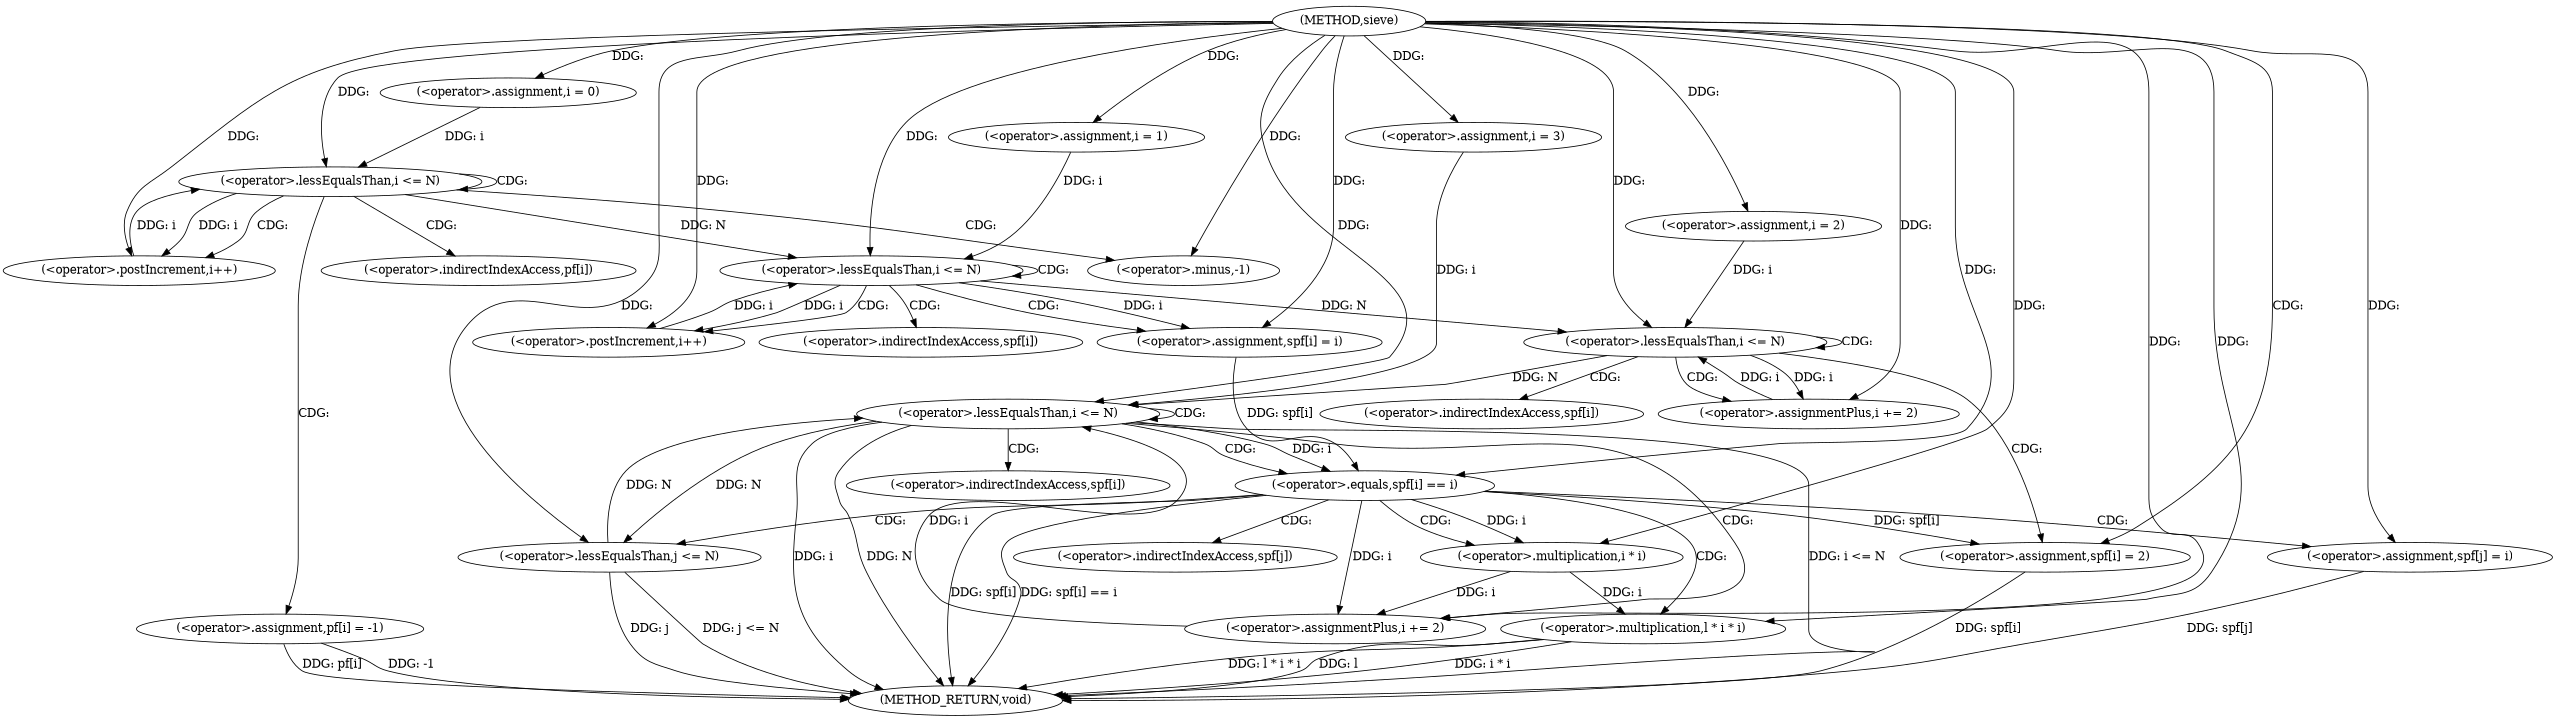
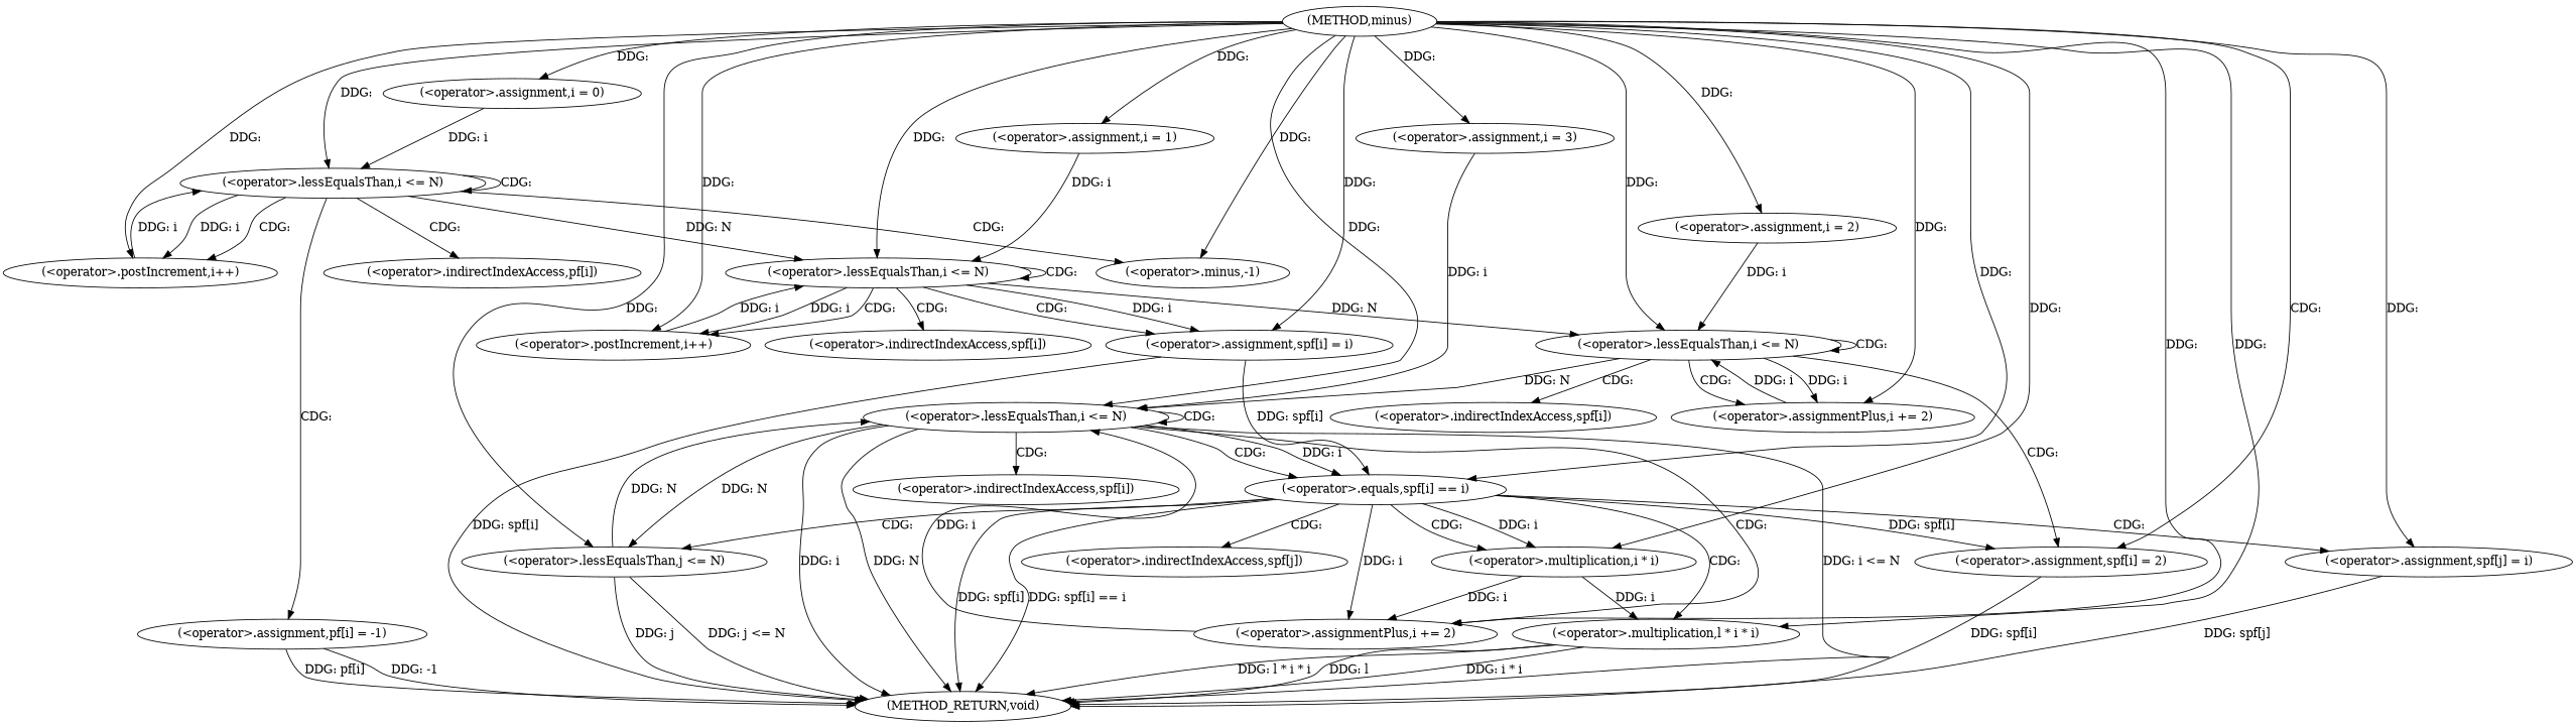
  digraph {
-   n1 [label="(METHOD,sieve)"]
+   n1 [label="(METHOD,minus)"]
    n2 [label="(<operator>.assignment,i = 0)"]
    n3 [label="(<operator>.lessEqualsThan,i <= N)"]
    n4 [label="(<operator>.postIncrement,i++)"]
    n5 [label="(<operator>.assignment,i = 1)"]
    n6 [label="(<operator>.lessEqualsThan,i <= N)"]
    n7 [label="(<operator>.postIncrement,i++)"]
    n8 [label="(<operator>.assignment,i = 2)"]
    n9 [label="(<operator>.lessEqualsThan,i <= N)"]
    n10 [label="(<operator>.assignmentPlus,i += 2)"]
    n11 [label="(<operator>.assignment,i = 3)"]
    n12 [label="(<operator>.lessEqualsThan,i <= N)"]
    n13 [label="(<operator>.assignmentPlus,i += 2)"]
    n14 [label="(<operator>.assignment,spf[i] = i)"]
    n15 [label="(<operator>.assignment,spf[i] = 2)"]
    n16 [label="(<operator>.equals,spf[i] == i)"]
    n17 [label="(<operator>.minus,-1)"]
    n18 [label="(<operator>.multiplication,l * i * i)"]
    n19 [label="(<operator>.lessEqualsThan,j <= N)"]
    n20 [label="(<operator>.assignment,spf[j] = i)"]
    n21 [label="(<operator>.multiplication,i * i)"]
    n22 [label="(<operator>.assignment,pf[i] = -1)"]
    n23 [label="(<operator>.indirectIndexAccess,pf[i])"]
    n24 [label="(<operator>.indirectIndexAccess,spf[i])"]
    n25 [label="(<operator>.indirectIndexAccess,spf[i])"]
    n26 [label="(METHOD_RETURN,void)"]
    n27 [label="(<operator>.indirectIndexAccess,spf[i])"]
    n28 [label="(<operator>.indirectIndexAccess,spf[j])"]
    n1 -> n2 [label="DDG: "]
    n1 -> n3 [label="DDG: "]
    n1 -> n4 [label="DDG: "]
    n1 -> n5 [label="DDG: "]
    n1 -> n6 [label="DDG: "]
    n1 -> n7 [label="DDG: "]
    n1 -> n8 [label="DDG: "]
    n1 -> n9 [label="DDG: "]
    n1 -> n10 [label="DDG: "]
    n1 -> n11 [label="DDG: "]
    n1 -> n12 [label="DDG: "]
    n1 -> n13 [label="DDG: "]
    n1 -> n14 [label="DDG: "]
    n1 -> n15 [label="CDG: "]
    n1 -> n16 [label="DDG: "]
    n1 -> n17 [label="DDG: "]
    n1 -> n18 [label="DDG: "]
    n1 -> n19 [label="DDG: "]
    n1 -> n20 [label="DDG: "]
    n1 -> n21 [label="DDG: "]
    n2 -> n3 [label="DDG: i"]
    n3 -> n3 [label="CDG: "]
    n3 -> n4 [label="DDG: i"]
    n3 -> n4 [label="CDG: "]
    n3 -> n6 [label="DDG: N"]
    n3 -> n17 [label="CDG: "]
    n3 -> n22 [label="CDG: "]
    n3 -> n23 [label="CDG: "]
    n4 -> n3 [label="DDG: i"]
    n5 -> n6 [label="DDG: i"]
    n6 -> n6 [label="CDG: "]
    n6 -> n7 [label="DDG: i"]
    n6 -> n7 [label="CDG: "]
    n6 -> n9 [label="DDG: N"]
    n6 -> n14 [label="DDG: i"]
    n6 -> n14 [label="CDG: "]
    n6 -> n24 [label="CDG: "]
    n7 -> n6 [label="DDG: i"]
    n8 -> n9 [label="DDG: i"]
    n9 -> n9 [label="CDG: "]
    n9 -> n10 [label="DDG: i"]
    n9 -> n10 [label="CDG: "]
    n9 -> n12 [label="DDG: N"]
    n9 -> n15 [label="CDG: "]
    n9 -> n25 [label="CDG: "]
    n10 -> n9 [label="DDG: i"]
    n11 -> n12 [label="DDG: i"]
    n12 -> n12 [label="CDG: "]
    n12 -> n13 [label="CDG: "]
    n12 -> n16 [label="DDG: i"]
    n12 -> n16 [label="CDG: "]
    n12 -> n19 [label="DDG: N"]
    n12 -> n26 [label="DDG: i"]
    n12 -> n26 [label="DDG: N"]
    n12 -> n26 [label="DDG: i <= N"]
    n12 -> n27 [label="CDG: "]
    n13 -> n12 [label="DDG: i"]
    n14 -> n16 [label="DDG: spf[i]"]
+   n14 -> n26 [label="DDG: spf[i]"]
    n15 -> n26 [label="DDG: spf[i]"]
    n16 -> n13 [label="DDG: i"]
    n16 -> n15 [label="DDG: spf[i]"]
    n16 -> n18 [label="CDG: "]
    n16 -> n19 [label="CDG: "]
    n16 -> n20 [label="CDG: "]
    n16 -> n21 [label="DDG: i"]
    n16 -> n21 [label="CDG: "]
    n16 -> n26 [label="DDG: spf[i]"]
    n16 -> n26 [label="DDG: spf[i] == i"]
    n16 -> n28 [label="CDG: "]
    n18 -> n26 [label="DDG: i * i"]
    n18 -> n26 [label="DDG: l * i * i"]
    n18 -> n26 [label="DDG: l"]
    n19 -> n12 [label="DDG: N"]
    n19 -> n26 [label="DDG: j"]
    n19 -> n26 [label="DDG: j <= N"]
    n20 -> n26 [label="DDG: spf[j]"]
    n21 -> n13 [label="DDG: i"]
    n21 -> n18 [label="DDG: i"]
    n22 -> n26 [label="DDG: pf[i]"]
    n22 -> n26 [label="DDG: -1"]
  }
